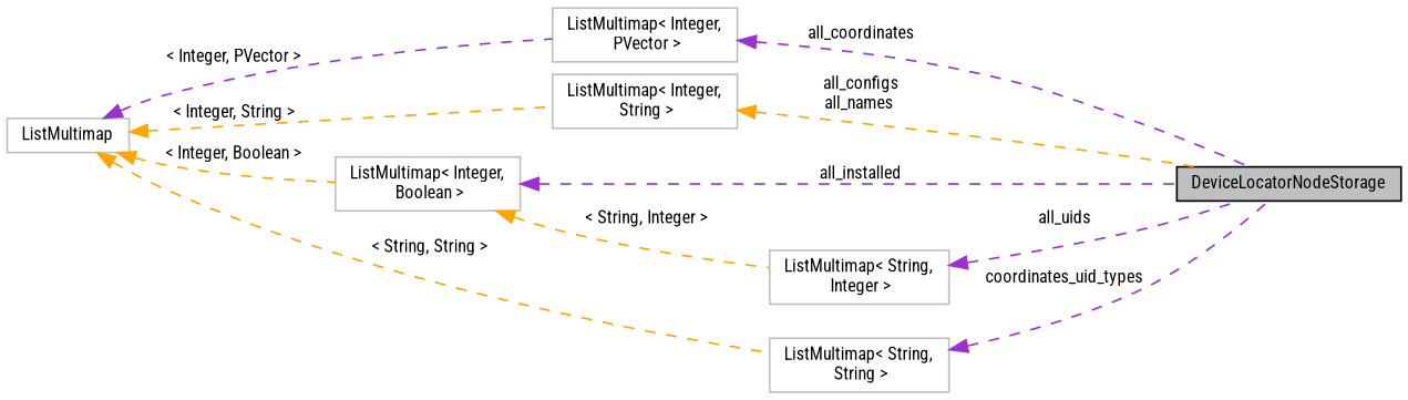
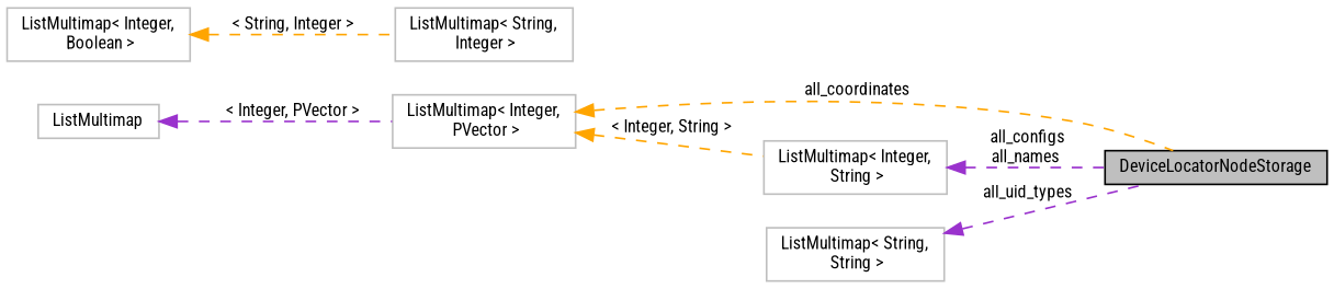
  digraph {
    fontname="Roboto Condensed"
    rankdir=LR
    node [color=grey75 fillcolor=white fontname="Roboto Condensed" fontsize=10 shape=record style=filled]
    edge [color=darkorchid3 dir=back fontname="Roboto Condensed" fontsize=10 labelfontname=Helvetica labelfontsize=10 style=dashed]
    n1 [color=black fillcolor=grey75 fontcolor=black height=0.2 label=DeviceLocatorNodeStorage width=0.4]
    n2 [height=0.2 label="ListMultimap\< Integer,\l PVector \>" width=0.4]
    n3 [height=0.2 label=ListMultimap width=0.4]
    n4 [height=0.2 label="ListMultimap\< Integer,\l String \>" width=0.4]
    n5 [height=0.2 label="ListMultimap\< Integer,\l Boolean \>" width=0.4]
    n6 [height=0.2 label="ListMultimap\< String,\l String \>" width=0.4]
    n7 [height=0.2 label="ListMultimap\< String,\l Integer \>" width=0.4]
-   n2 -> n1 [label=" all_coordinates"]
+   n2 -> n1 [color=orange label=" all_coordinates"]
    n3 -> n2 [label=" \< Integer, PVector \>"]
-   n3 -> n4 [color=orange label=" \< Integer, String \>"]
-   n3 -> n5 [color=orange label=" \< Integer, Boolean \>"]
-   n3 -> n6 [color=orange label=" \< String, String \>"]
-   n4 -> n1 [color=orange label=" all_configs\nall_names"]
-   n5 -> n1 [label=" all_installed"]
+   n2 -> n4 [color=orange label=" \< Integer, String \>"]
+   n4 -> n1 [label=" all_configs\nall_names"]
    n5 -> n7 [color=orange label=" \< String, Integer \>"]
-   n6 -> n1 [label=" coordinates_uid_types"]
-   n7 -> n1 [label=" all_uids"]
+   n6 -> n1 [label=" all_uid_types"]
  }
